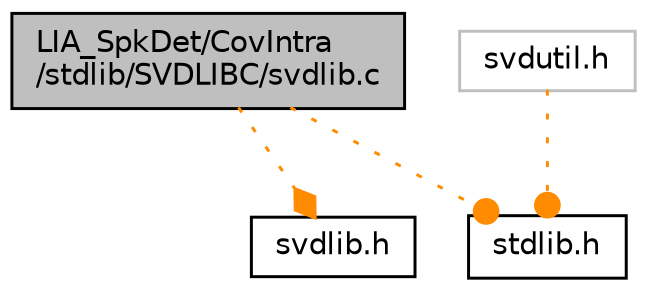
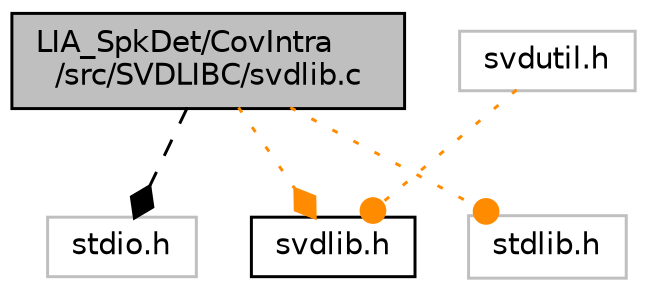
  digraph {
    node [color=grey75 fillcolor=white fontname=Helvetica fontsize=10 shape=record style=filled]
    edge [arrowhead=diamond color=darkorange fontname=Helvetica fontsize=10 labelfontname=Helvetica labelfontsize=10 style=dotted]
-   n1 [color=black fillcolor=grey75 fontcolor=black height=0.2 label="LIA_SpkDet/CovIntra\l/stdlib/SVDLIBC/svdlib.c" width=0.4]
-   n3 [color=black height=0.2 label="stdlib.h" width=0.4]
+   n1 [color=black fillcolor=grey75 fontcolor=black height=0.2 label="LIA_SpkDet/CovIntra\l/src/SVDLIBC/svdlib.c" width=0.4]
+   n2 [height=0.2 label="stdio.h" width=0.4]
+   n3 [height=0.2 label="stdlib.h" width=0.4]
    n4 [color=black height=0.2 label="svdlib.h" width=0.4]
    n5 [height=0.2 label="svdutil.h" width=0.4]
+   n1 -> n2 [color=black style=dashed]
    n1 -> n3 [arrowhead=dot]
    n1 -> n4
-   n5 -> n3 [arrowhead=dot]
+   n5 -> n4 [arrowhead=dot]
  }
